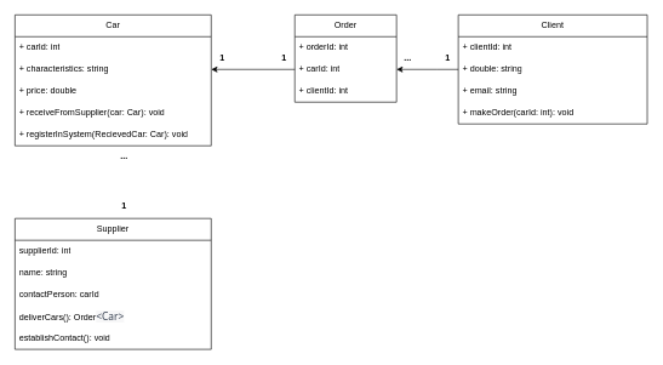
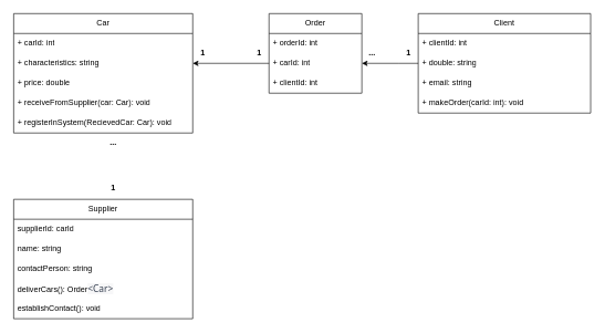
  <mxCell id="0" />
  <mxCell id="1" parent="0" />
  <mxCell id="2" value="Car" style="swimlane;fontStyle=0;childLayout=stackLayout;horizontal=1;startSize=30;horizontalStack=0;resizeParent=1;resizeParentMax=0;resizeLast=0;collapsible=1;marginBottom=0;whiteSpace=wrap;html=1;" vertex="1" parent="1"><mxGeometry x="20" y="20" width="270" height="180" as="geometry" /></mxCell>
  <mxCell id="3" value="+ carId: int" style="text;strokeColor=none;fillColor=none;align=left;verticalAlign=middle;spacingLeft=4;spacingRight=4;overflow=hidden;points=[[0,0.5],[1,0.5]];portConstraint=eastwest;rotatable=0;whiteSpace=wrap;html=1;" vertex="1" parent="2"><mxGeometry y="30" width="270" height="30" as="geometry" /></mxCell>
  <mxCell id="4" value="+&amp;nbsp;characteristics: string" style="text;strokeColor=none;fillColor=none;align=left;verticalAlign=middle;spacingLeft=4;spacingRight=4;overflow=hidden;points=[[0,0.5],[1,0.5]];portConstraint=eastwest;rotatable=0;whiteSpace=wrap;html=1;" vertex="1" parent="2"><mxGeometry y="60" width="270" height="30" as="geometry" /></mxCell>
  <mxCell id="5" value="+&amp;nbsp;price: double" style="text;strokeColor=none;fillColor=none;align=left;verticalAlign=middle;spacingLeft=4;spacingRight=4;overflow=hidden;points=[[0,0.5],[1,0.5]];portConstraint=eastwest;rotatable=0;whiteSpace=wrap;html=1;" vertex="1" parent="2"><mxGeometry y="90" width="270" height="30" as="geometry" /></mxCell>
  <mxCell id="6" value="+&amp;nbsp;receiveFromSupplier(car: Car): void" style="text;strokeColor=none;fillColor=none;align=left;verticalAlign=middle;spacingLeft=4;spacingRight=4;overflow=hidden;points=[[0,0.5],[1,0.5]];portConstraint=eastwest;rotatable=0;whiteSpace=wrap;html=1;" vertex="1" parent="2"><mxGeometry y="120" width="270" height="30" as="geometry" /></mxCell>
  <mxCell id="7" value="+&amp;nbsp;registerInSystem(RecievedCar: Car): void" style="text;strokeColor=none;fillColor=none;align=left;verticalAlign=middle;spacingLeft=4;spacingRight=4;overflow=hidden;points=[[0,0.5],[1,0.5]];portConstraint=eastwest;rotatable=0;whiteSpace=wrap;html=1;" vertex="1" parent="2"><mxGeometry y="150" width="270" height="30" as="geometry" /></mxCell>
  <mxCell id="8" style="edgeStyle=orthogonalEdgeStyle;rounded=0;orthogonalLoop=1;jettySize=auto;html=1;entryX=1;entryY=0.5;entryDx=0;entryDy=0;" edge="1" parent="1" source="9" target="22"><mxGeometry relative="1" as="geometry"><Array as="points"><mxPoint x="600" y="95" /><mxPoint x="600" y="95" /></Array></mxGeometry></mxCell>
  <mxCell id="9" value="Client" style="swimlane;fontStyle=0;childLayout=stackLayout;horizontal=1;startSize=30;horizontalStack=0;resizeParent=1;resizeParentMax=0;resizeLast=0;collapsible=1;marginBottom=0;whiteSpace=wrap;html=1;" vertex="1" parent="1"><mxGeometry x="630" y="20" width="260" height="150" as="geometry" /></mxCell>
  <mxCell id="10" value="+ clientId: int" style="text;strokeColor=none;fillColor=none;align=left;verticalAlign=middle;spacingLeft=4;spacingRight=4;overflow=hidden;points=[[0,0.5],[1,0.5]];portConstraint=eastwest;rotatable=0;whiteSpace=wrap;html=1;" vertex="1" parent="9"><mxGeometry y="30" width="260" height="30" as="geometry" /></mxCell>
  <mxCell id="11" value="+&amp;nbsp;double: string" style="text;strokeColor=none;fillColor=none;align=left;verticalAlign=middle;spacingLeft=4;spacingRight=4;overflow=hidden;points=[[0,0.5],[1,0.5]];portConstraint=eastwest;rotatable=0;whiteSpace=wrap;html=1;" vertex="1" parent="9"><mxGeometry y="60" width="260" height="30" as="geometry" /></mxCell>
  <mxCell id="12" value="+&amp;nbsp;email: string" style="text;strokeColor=none;fillColor=none;align=left;verticalAlign=middle;spacingLeft=4;spacingRight=4;overflow=hidden;points=[[0,0.5],[1,0.5]];portConstraint=eastwest;rotatable=0;whiteSpace=wrap;html=1;" vertex="1" parent="9"><mxGeometry y="90" width="260" height="30" as="geometry" /></mxCell>
  <mxCell id="13" value="+&amp;nbsp;makeOrder(carId: int): void" style="text;strokeColor=none;fillColor=none;align=left;verticalAlign=middle;spacingLeft=4;spacingRight=4;overflow=hidden;points=[[0,0.5],[1,0.5]];portConstraint=eastwest;rotatable=0;whiteSpace=wrap;html=1;" vertex="1" parent="9"><mxGeometry y="120" width="260" height="30" as="geometry" /></mxCell>
  <mxCell id="14" value="Supplier" style="swimlane;fontStyle=0;childLayout=stackLayout;horizontal=1;startSize=30;horizontalStack=0;resizeParent=1;resizeParentMax=0;resizeLast=0;collapsible=1;marginBottom=0;whiteSpace=wrap;html=1;" vertex="1" parent="1"><mxGeometry x="20" y="300" width="270" height="180" as="geometry" /></mxCell>
- <mxCell id="15" value="supplierId: int" style="text;strokeColor=none;fillColor=none;align=left;verticalAlign=middle;spacingLeft=4;spacingRight=4;overflow=hidden;points=[[0,0.5],[1,0.5]];portConstraint=eastwest;rotatable=0;whiteSpace=wrap;html=1;" vertex="1" parent="14"><mxGeometry y="30" width="270" height="30" as="geometry" /></mxCell>
+ <mxCell id="15" value="supplierId: carId" style="text;strokeColor=none;fillColor=none;align=left;verticalAlign=middle;spacingLeft=4;spacingRight=4;overflow=hidden;points=[[0,0.5],[1,0.5]];portConstraint=eastwest;rotatable=0;whiteSpace=wrap;html=1;" vertex="1" parent="14"><mxGeometry y="30" width="270" height="30" as="geometry" /></mxCell>
  <mxCell id="16" value="name: string" style="text;strokeColor=none;fillColor=none;align=left;verticalAlign=middle;spacingLeft=4;spacingRight=4;overflow=hidden;points=[[0,0.5],[1,0.5]];portConstraint=eastwest;rotatable=0;whiteSpace=wrap;html=1;" vertex="1" parent="14"><mxGeometry y="60" width="270" height="30" as="geometry" /></mxCell>
- <mxCell id="17" value="contactPerson: carId" style="text;strokeColor=none;fillColor=none;align=left;verticalAlign=middle;spacingLeft=4;spacingRight=4;overflow=hidden;points=[[0,0.5],[1,0.5]];portConstraint=eastwest;rotatable=0;whiteSpace=wrap;html=1;" vertex="1" parent="14"><mxGeometry y="90" width="270" height="30" as="geometry" /></mxCell>
+ <mxCell id="17" value="contactPerson: string" style="text;strokeColor=none;fillColor=none;align=left;verticalAlign=middle;spacingLeft=4;spacingRight=4;overflow=hidden;points=[[0,0.5],[1,0.5]];portConstraint=eastwest;rotatable=0;whiteSpace=wrap;html=1;" vertex="1" parent="14"><mxGeometry y="90" width="270" height="30" as="geometry" /></mxCell>
  <mxCell id="18" value="deliverCars(): Order&lt;font size=&quot;1&quot; face=&quot;Söhne, ui-sans-serif, system-ui, -apple-system, Segoe UI, Roboto, Ubuntu, Cantarell, Noto Sans, sans-serif, Helvetica Neue, Arial, Apple Color Emoji, Segoe UI Emoji, Segoe UI Symbol, Noto Color Emoji&quot; color=&quot;#374151&quot;&gt;&lt;span style=&quot;background-color: rgb(247, 247, 248); font-size: 14px;&quot;&gt;&amp;lt;Car&amp;gt;&lt;/span&gt;&lt;/font&gt;" style="text;strokeColor=none;fillColor=none;align=left;verticalAlign=middle;spacingLeft=4;spacingRight=4;overflow=hidden;points=[[0,0.5],[1,0.5]];portConstraint=eastwest;rotatable=0;whiteSpace=wrap;html=1;" vertex="1" parent="14"><mxGeometry y="120" width="270" height="30" as="geometry" /></mxCell>
  <mxCell id="19" value="establishContact(): void" style="text;strokeColor=none;fillColor=none;align=left;verticalAlign=middle;spacingLeft=4;spacingRight=4;overflow=hidden;points=[[0,0.5],[1,0.5]];portConstraint=eastwest;rotatable=0;whiteSpace=wrap;html=1;" vertex="1" parent="14"><mxGeometry y="150" width="270" height="30" as="geometry" /></mxCell>
  <mxCell id="20" value="Order" style="swimlane;fontStyle=0;childLayout=stackLayout;horizontal=1;startSize=30;horizontalStack=0;resizeParent=1;resizeParentMax=0;resizeLast=0;collapsible=1;marginBottom=0;whiteSpace=wrap;html=1;" vertex="1" parent="1"><mxGeometry x="405" y="20" width="140" height="120" as="geometry" /></mxCell>
  <mxCell id="21" value="+ orderId: int" style="text;strokeColor=none;fillColor=none;align=left;verticalAlign=middle;spacingLeft=4;spacingRight=4;overflow=hidden;points=[[0,0.5],[1,0.5]];portConstraint=eastwest;rotatable=0;whiteSpace=wrap;html=1;" vertex="1" parent="20"><mxGeometry y="30" width="140" height="30" as="geometry" /></mxCell>
  <mxCell id="22" value="+ carId: int" style="text;strokeColor=none;fillColor=none;align=left;verticalAlign=middle;spacingLeft=4;spacingRight=4;overflow=hidden;points=[[0,0.5],[1,0.5]];portConstraint=eastwest;rotatable=0;whiteSpace=wrap;html=1;" vertex="1" parent="20"><mxGeometry y="60" width="140" height="30" as="geometry" /></mxCell>
  <mxCell id="23" value="+ clientId: int" style="text;strokeColor=none;fillColor=none;align=left;verticalAlign=middle;spacingLeft=4;spacingRight=4;overflow=hidden;points=[[0,0.5],[1,0.5]];portConstraint=eastwest;rotatable=0;whiteSpace=wrap;html=1;" vertex="1" parent="20"><mxGeometry y="90" width="140" height="30" as="geometry" /></mxCell>
  <mxCell id="24" style="edgeStyle=orthogonalEdgeStyle;rounded=0;orthogonalLoop=1;jettySize=auto;html=1;entryX=0;entryY=0.5;entryDx=0;entryDy=0;exitX=1;exitY=0.5;exitDx=0;exitDy=0;startArrow=classic;startFill=1;endArrow=none;endFill=0;" edge="1" parent="1" source="4" target="22"><mxGeometry relative="1" as="geometry"><Array as="points" /></mxGeometry></mxCell>
  <mxCell id="25" value="&lt;b&gt;1&lt;/b&gt;" style="text;html=1;align=center;verticalAlign=middle;resizable=0;points=[];autosize=1;strokeColor=none;fillColor=none;" vertex="1" parent="1"><mxGeometry x="155" y="268" width="30" height="30" as="geometry" /></mxCell>
  <mxCell id="26" value="&lt;b&gt;...&lt;/b&gt;" style="text;html=1;align=center;verticalAlign=middle;resizable=0;points=[];autosize=1;strokeColor=none;fillColor=none;" vertex="1" parent="1"><mxGeometry x="155" y="200" width="30" height="30" as="geometry" /></mxCell>
  <mxCell id="27" value="&lt;b&gt;1&lt;/b&gt;" style="text;html=1;align=center;verticalAlign=middle;resizable=0;points=[];autosize=1;strokeColor=none;fillColor=none;" vertex="1" parent="1"><mxGeometry x="600" y="65" width="30" height="30" as="geometry" /></mxCell>
  <mxCell id="28" value="&lt;b&gt;...&lt;/b&gt;" style="text;html=1;align=center;verticalAlign=middle;resizable=0;points=[];autosize=1;strokeColor=none;fillColor=none;" vertex="1" parent="1"><mxGeometry x="545" y="65" width="30" height="30" as="geometry" /></mxCell>
  <mxCell id="29" value="&lt;b&gt;1&lt;/b&gt;" style="text;html=1;align=center;verticalAlign=middle;resizable=0;points=[];autosize=1;strokeColor=none;fillColor=none;" vertex="1" parent="1"><mxGeometry x="375" y="65" width="30" height="30" as="geometry" /></mxCell>
  <mxCell id="30" value="&lt;b&gt;1&lt;/b&gt;" style="text;html=1;align=center;verticalAlign=middle;resizable=0;points=[];autosize=1;strokeColor=none;fillColor=none;" vertex="1" parent="1"><mxGeometry x="290" y="65" width="30" height="30" as="geometry" /></mxCell>
